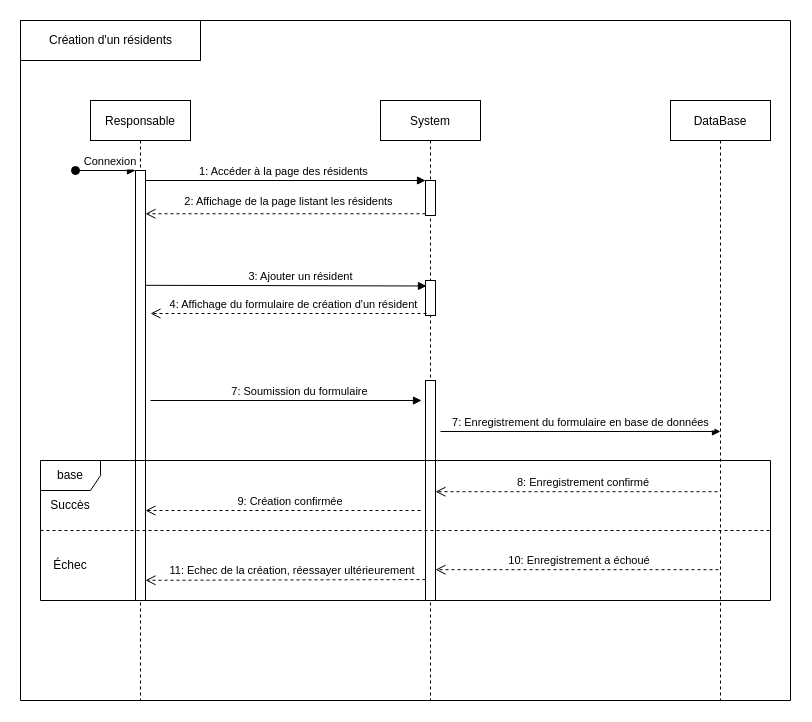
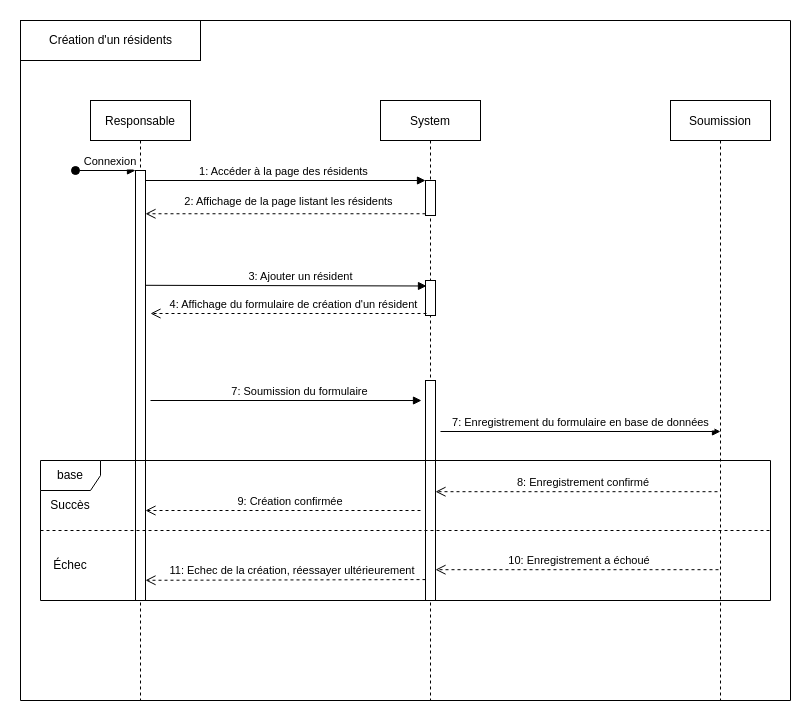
  <mxCell id="0" />
  <mxCell id="1" parent="0" />
  <mxCell id="2" value="" style="swimlane;startSize=0;" parent="1" vertex="1"><mxGeometry x="20" y="20" width="770" height="680" as="geometry" /></mxCell>
  <mxCell id="3" value="Création d'un résidents" style="text;strokeColor=default;fillColor=none;html=1;fontSize=12;fontStyle=0;verticalAlign=middle;align=center;labelBorderColor=none;" parent="2" vertex="1"><mxGeometry width="180" height="40" as="geometry" /></mxCell>
  <mxCell id="4" value="System" style="shape=umlLifeline;perimeter=lifelinePerimeter;container=1;collapsible=0;recursiveResize=0;rounded=0;shadow=0;strokeWidth=1;" parent="2" vertex="1"><mxGeometry x="360" y="80" width="100" height="600" as="geometry" /></mxCell>
  <mxCell id="5" value="" style="points=[];perimeter=orthogonalPerimeter;rounded=0;shadow=0;strokeWidth=1;" parent="4" vertex="1"><mxGeometry x="45" y="80" width="10" height="35" as="geometry" /></mxCell>
  <mxCell id="6" value="" style="points=[];perimeter=orthogonalPerimeter;rounded=0;shadow=0;strokeWidth=1;" parent="4" vertex="1"><mxGeometry x="45" y="180" width="10" height="35" as="geometry" /></mxCell>
  <mxCell id="7" value="" style="points=[];perimeter=orthogonalPerimeter;rounded=0;shadow=0;strokeWidth=1;" parent="4" vertex="1"><mxGeometry x="45" y="280" width="10" height="220" as="geometry" /></mxCell>
  <mxCell id="8" value="Responsable" style="shape=umlLifeline;perimeter=lifelinePerimeter;container=1;collapsible=0;recursiveResize=0;rounded=0;shadow=0;strokeWidth=1;" parent="2" vertex="1"><mxGeometry x="70" y="80" width="100" height="600" as="geometry" /></mxCell>
  <mxCell id="9" value="" style="points=[];perimeter=orthogonalPerimeter;rounded=0;shadow=0;strokeWidth=1;" parent="8" vertex="1"><mxGeometry x="45" y="70" width="10" height="430" as="geometry" /></mxCell>
  <mxCell id="10" value="Connexion" style="verticalAlign=bottom;startArrow=oval;endArrow=block;startSize=8;shadow=0;strokeWidth=1;" parent="8" target="9" edge="1"><mxGeometry x="0.167" relative="1" as="geometry"><mxPoint x="-15" y="70" as="sourcePoint" /><mxPoint as="offset" /></mxGeometry></mxCell>
  <mxCell id="11" value="2: Affichage de la page listant les résidents " style="verticalAlign=bottom;endArrow=open;dashed=1;endSize=8;exitX=0;exitY=0.95;shadow=0;strokeWidth=1;" parent="2" source="5" target="9" edge="1"><mxGeometry x="-0.036" y="-3" relative="1" as="geometry"><mxPoint x="235" y="196" as="targetPoint" /><mxPoint as="offset" /></mxGeometry></mxCell>
  <mxCell id="12" value="1: Accéder à la page des résidents " style="verticalAlign=bottom;endArrow=block;entryX=0;entryY=0;shadow=0;strokeWidth=1;" parent="2" source="9" target="5" edge="1"><mxGeometry relative="1" as="geometry"><mxPoint x="235" y="120" as="sourcePoint" /></mxGeometry></mxCell>
- <mxCell id="13" value="DataBase" style="shape=umlLifeline;perimeter=lifelinePerimeter;container=1;collapsible=0;recursiveResize=0;rounded=0;shadow=0;strokeWidth=1;" parent="2" vertex="1"><mxGeometry x="650" y="80" width="100" height="600" as="geometry" /></mxCell>
+ <mxCell id="13" value="Soumission" style="shape=umlLifeline;perimeter=lifelinePerimeter;container=1;collapsible=0;recursiveResize=0;rounded=0;shadow=0;strokeWidth=1;" parent="2" vertex="1"><mxGeometry x="650" y="80" width="100" height="600" as="geometry" /></mxCell>
  <mxCell id="14" value="3: Ajouter un résident " style="verticalAlign=bottom;endArrow=block;shadow=0;strokeWidth=1;entryX=0.1;entryY=0.157;entryDx=0;entryDy=0;entryPerimeter=0;exitX=1;exitY=0.267;exitDx=0;exitDy=0;exitPerimeter=0;" parent="2" target="6" edge="1" source="9"><mxGeometry x="0.109" relative="1" as="geometry"><mxPoint x="130" y="233" as="sourcePoint" /><mxPoint x="410" y="230" as="targetPoint" /><mxPoint x="1" as="offset" /></mxGeometry></mxCell>
  <mxCell id="15" value="4: Affichage du formulaire de création d'un résident " style="verticalAlign=bottom;endArrow=open;dashed=1;endSize=8;shadow=0;strokeWidth=1;exitX=0.1;exitY=0.943;exitDx=0;exitDy=0;exitPerimeter=0;" parent="2" source="6" edge="1"><mxGeometry x="-0.053" relative="1" as="geometry"><mxPoint x="130" y="293" as="targetPoint" /><mxPoint x="400" y="260" as="sourcePoint" /><mxPoint as="offset" /></mxGeometry></mxCell>
  <mxCell id="16" value="8: Enregistrement confirmé" style="verticalAlign=bottom;endArrow=open;dashed=1;endSize=8;shadow=0;strokeWidth=1;exitX=0.47;exitY=0.652;exitDx=0;exitDy=0;exitPerimeter=0;" parent="2" source="13" target="7" edge="1"><mxGeometry x="-0.053" relative="1" as="geometry"><mxPoint x="420" y="449" as="targetPoint" /><mxPoint x="696" y="449" as="sourcePoint" /><mxPoint as="offset" /></mxGeometry></mxCell>
  <mxCell id="17" value="7: Soumission du formulaire " style="verticalAlign=bottom;endArrow=block;shadow=0;strokeWidth=1;entryX=-0.4;entryY=0.091;entryDx=0;entryDy=0;entryPerimeter=0;" parent="2" target="7" edge="1"><mxGeometry x="0.109" relative="1" as="geometry"><mxPoint x="130" y="380" as="sourcePoint" /><mxPoint x="400" y="370" as="targetPoint" /><mxPoint x="1" as="offset" /></mxGeometry></mxCell>
  <mxCell id="18" value="7: Enregistrement du formulaire en base de données " style="verticalAlign=bottom;endArrow=block;shadow=0;strokeWidth=1;" parent="2" edge="1"><mxGeometry x="0.011" relative="1" as="geometry"><mxPoint x="420" y="411" as="sourcePoint" /><mxPoint x="700" y="411" as="targetPoint" /><mxPoint as="offset" /><Array as="points" /></mxGeometry></mxCell>
  <mxCell id="19" value="9: Création confirmée" style="verticalAlign=bottom;endArrow=open;dashed=1;endSize=8;shadow=0;strokeWidth=1;" parent="2" target="9" edge="1"><mxGeometry x="-0.053" relative="1" as="geometry"><mxPoint x="140" y="490" as="targetPoint" /><mxPoint x="400" y="490" as="sourcePoint" /><mxPoint as="offset" /></mxGeometry></mxCell>
  <mxCell id="20" value="Succès" style="text;html=1;strokeColor=none;fillColor=none;align=center;verticalAlign=middle;whiteSpace=wrap;rounded=0;labelBorderColor=none;fontSize=12;" parent="2" vertex="1"><mxGeometry x="20" y="470" width="60" height="30" as="geometry" /></mxCell>
  <mxCell id="21" value="Échec" style="text;html=1;strokeColor=none;fillColor=none;align=center;verticalAlign=middle;whiteSpace=wrap;rounded=0;labelBorderColor=none;fontSize=12;" parent="2" vertex="1"><mxGeometry x="20" y="530" width="60" height="30" as="geometry" /></mxCell>
  <mxCell id="22" value="11: Echec de la création, réessayer ultérieurement" style="verticalAlign=bottom;endArrow=open;dashed=1;endSize=8;shadow=0;strokeWidth=1;entryX=1;entryY=0.953;entryDx=0;entryDy=0;entryPerimeter=0;startArrow=none;exitX=0;exitY=0.905;exitDx=0;exitDy=0;exitPerimeter=0;" edge="1" parent="2" source="7" target="9"><mxGeometry x="-0.053" relative="1" as="geometry"><mxPoint x="180" y="500.0" as="targetPoint" /><mxPoint x="332.547" y="571.93" as="sourcePoint" /><mxPoint as="offset" /></mxGeometry></mxCell>
  <mxCell id="23" value="10: Enregistrement a échoué" style="verticalAlign=bottom;endArrow=open;dashed=1;endSize=8;shadow=0;strokeWidth=1;startArrow=none;exitX=0.48;exitY=0.782;exitDx=0;exitDy=0;exitPerimeter=0;" edge="1" parent="2" source="13" target="7"><mxGeometry x="-0.018" relative="1" as="geometry"><mxPoint x="480" y="190" as="targetPoint" /><mxPoint x="515" y="364" as="sourcePoint" /><mxPoint as="offset" /></mxGeometry></mxCell>
  <mxCell id="24" value="base" style="shape=umlFrame;whiteSpace=wrap;html=1;labelBorderColor=none;fontSize=12;strokeColor=default;" parent="1" vertex="1"><mxGeometry x="40" y="460" width="730" height="140" as="geometry" /></mxCell>
  <mxCell id="25" value="" style="endArrow=none;dashed=1;html=1;rounded=0;fontSize=12;exitX=0;exitY=0.5;exitDx=0;exitDy=0;exitPerimeter=0;entryX=1;entryY=0.5;entryDx=0;entryDy=0;entryPerimeter=0;" parent="1" source="24" target="24" edge="1"><mxGeometry width="50" height="50" relative="1" as="geometry"><mxPoint x="40" y="360" as="sourcePoint" /><mxPoint x="760" y="360" as="targetPoint" /><Array as="points" /></mxGeometry></mxCell>
